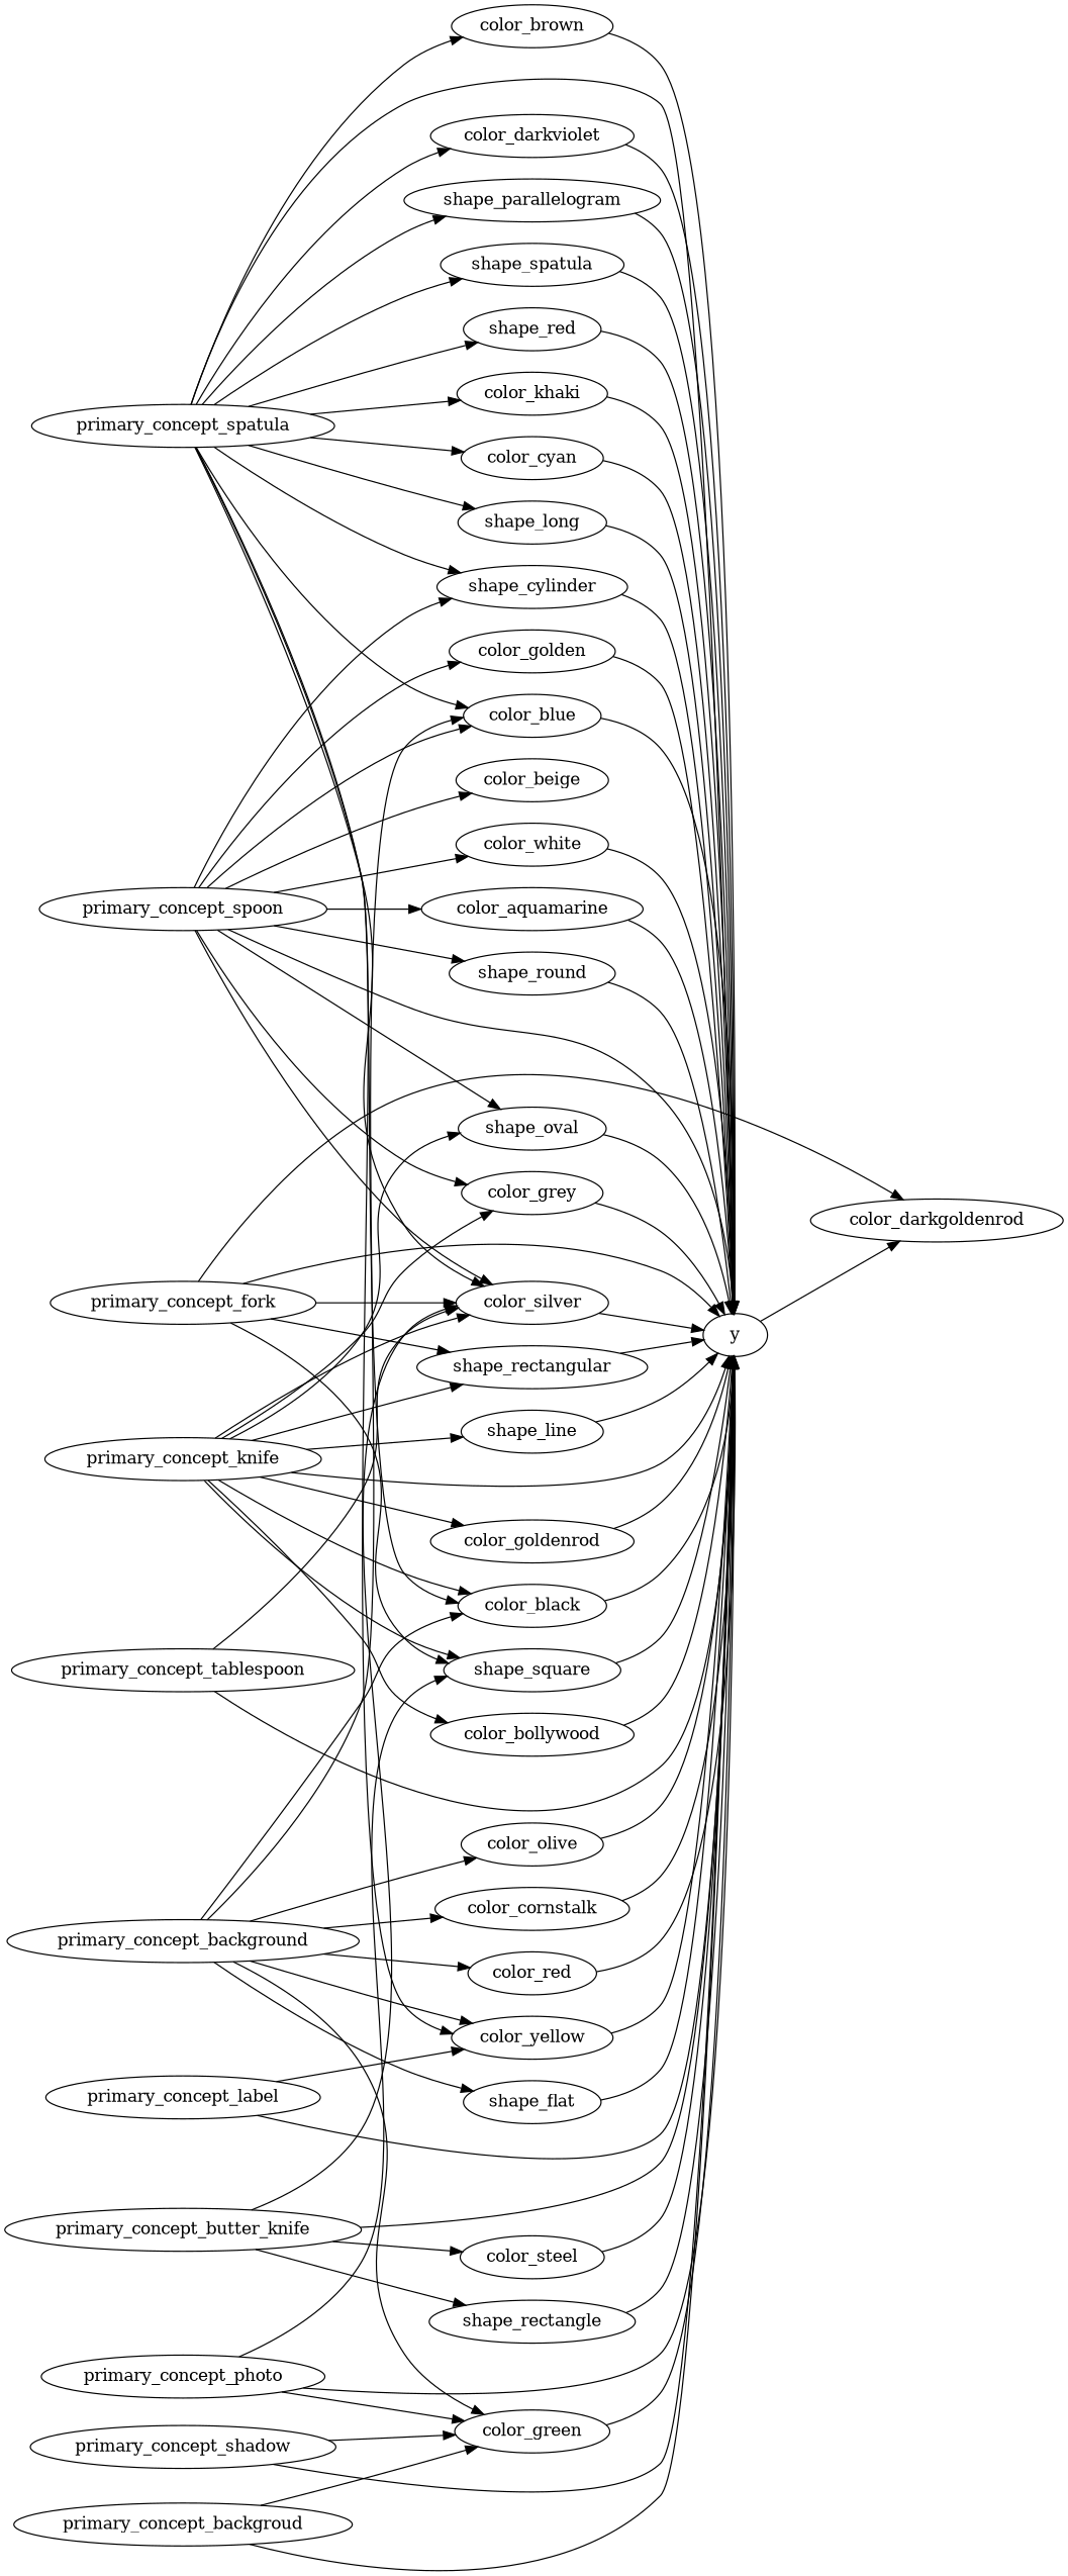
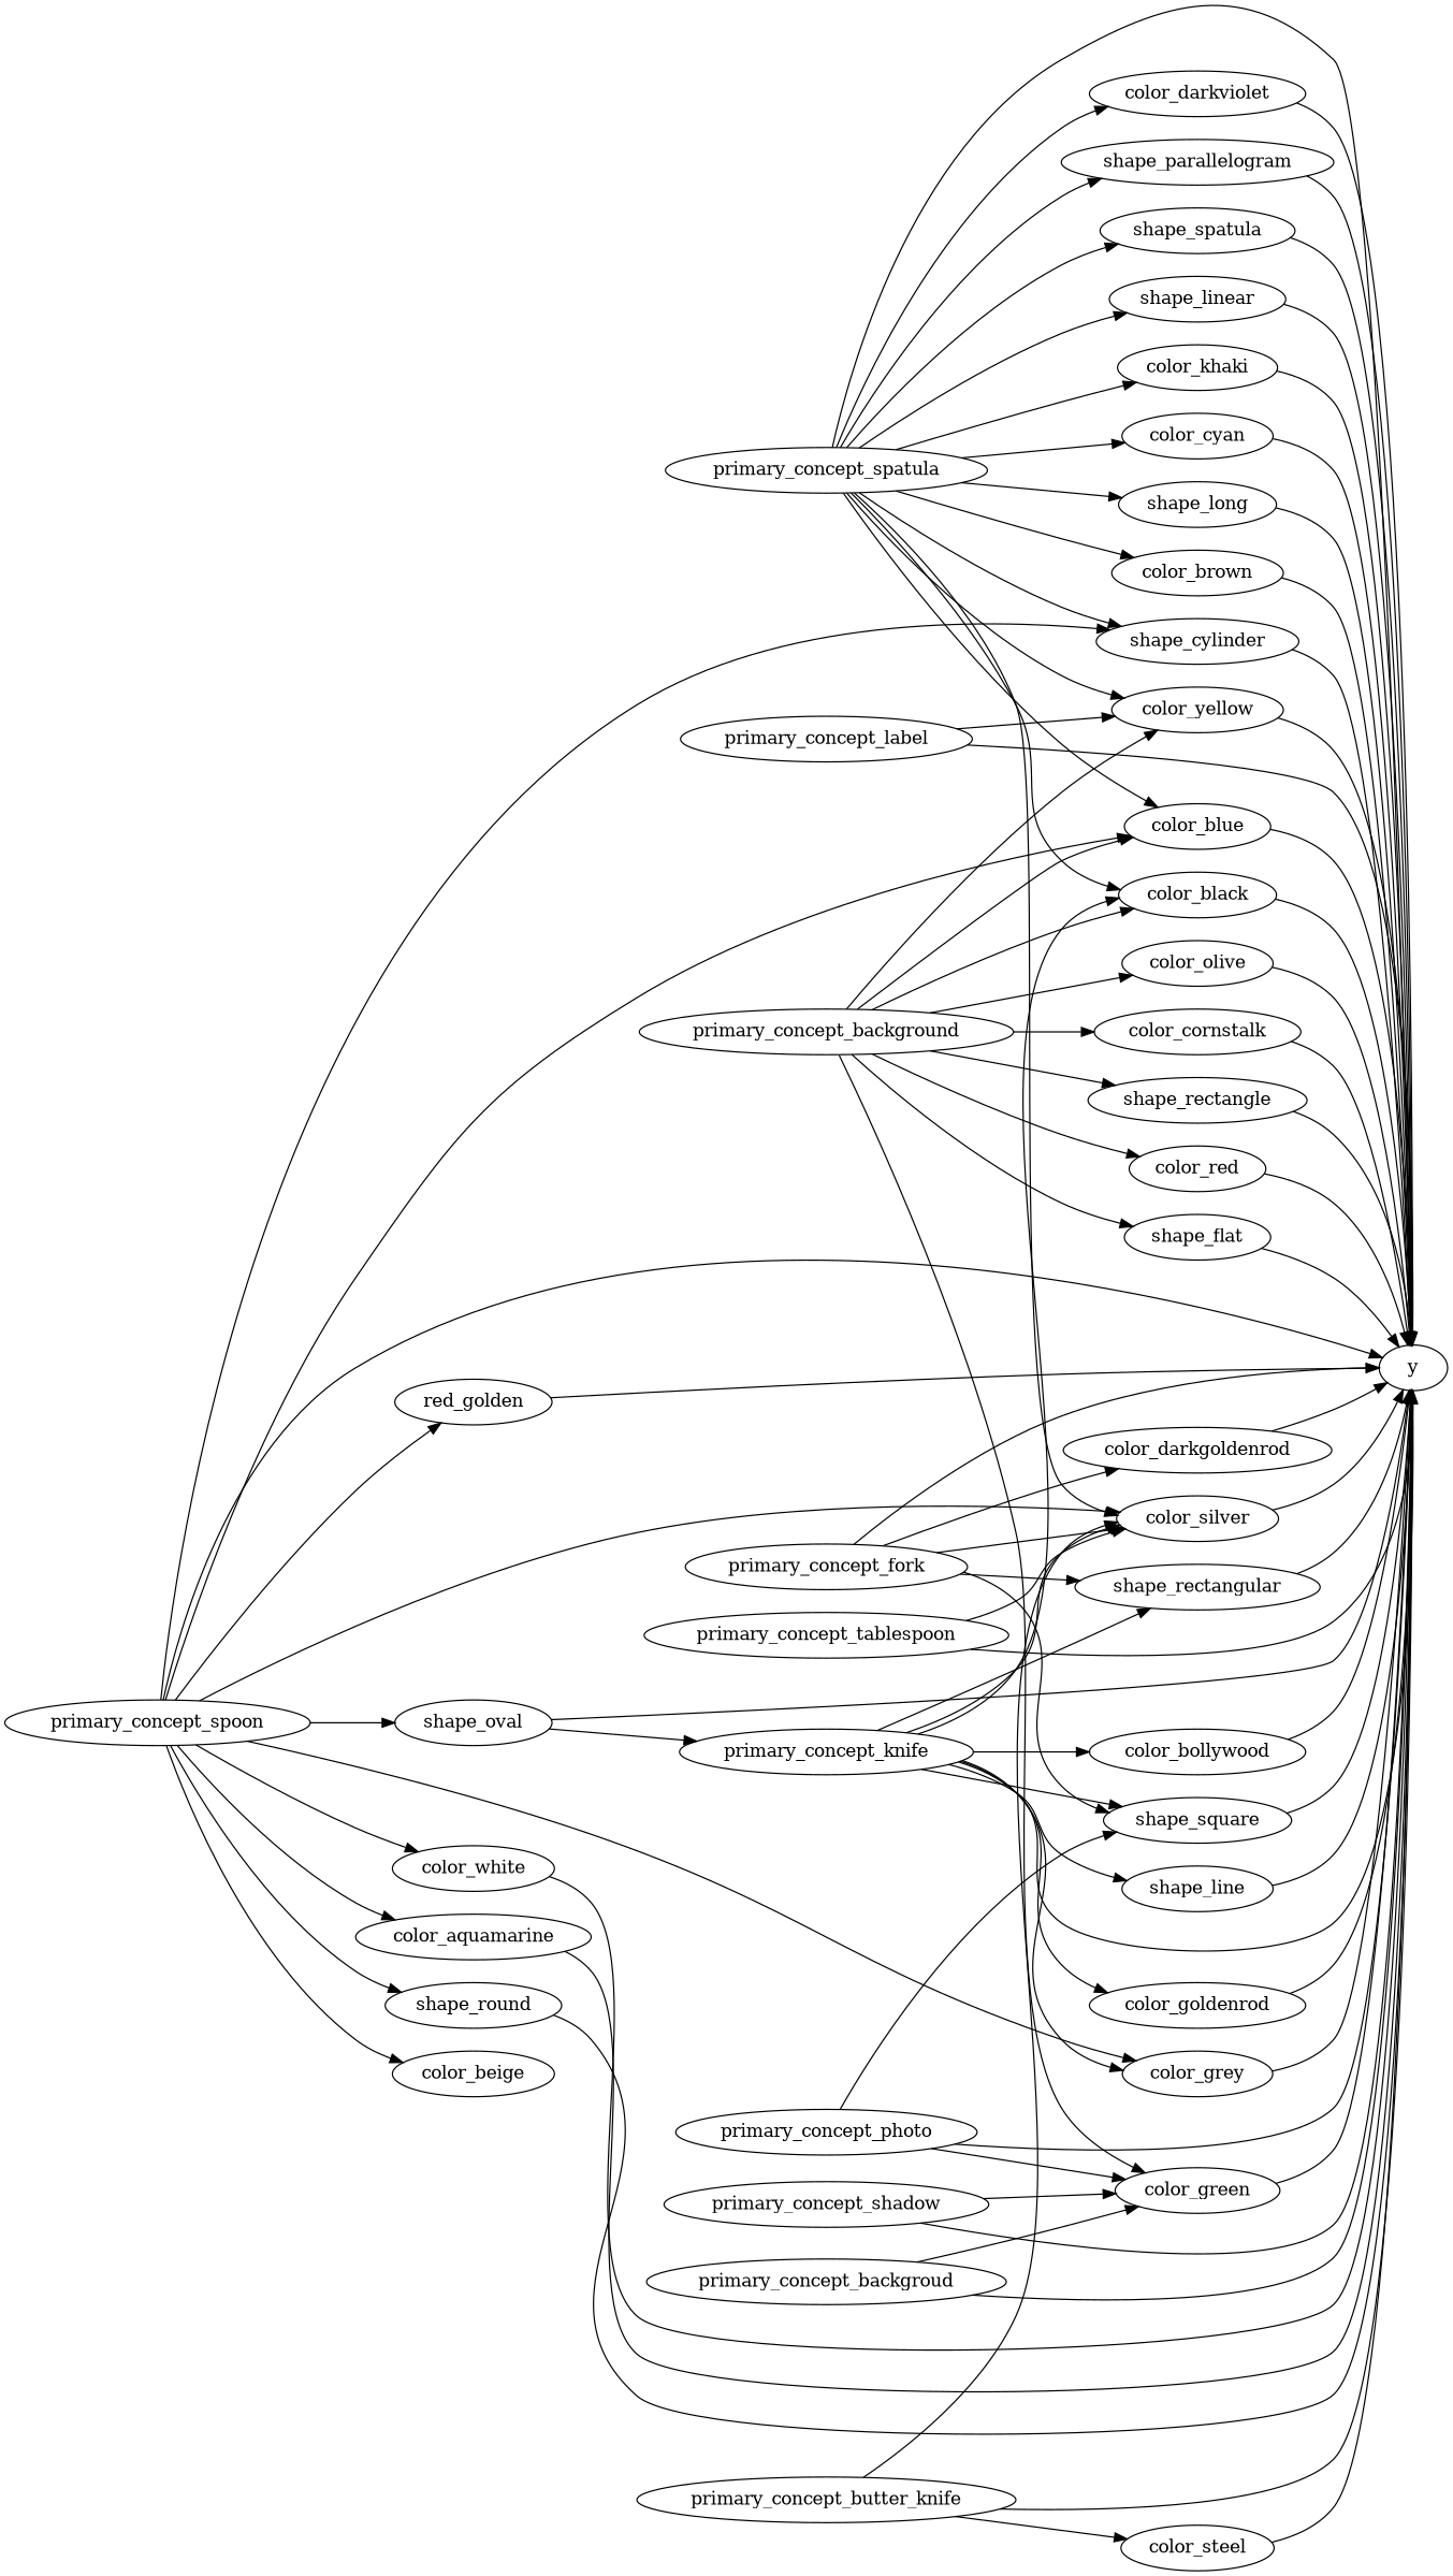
  strict digraph {
    rankdir=LR
    primary_concept_spatula
    y
    color_darkviolet
    color_silver
    color_yellow
    color_black
    color_blue
    shape_parallelogram
    shape_cylinder
    shape_spatula
-   shape_linear [label=shape_red]
+   shape_linear
    color_khaki
    color_cyan
    shape_long
    color_brown
    primary_concept_shadow
    color_green
    primary_concept_background
    color_cornstalk
    shape_rectangle
    color_red
    shape_flat
    color_olive
    primary_concept_fork
    shape_rectangular
    shape_square
    color_darkgoldenrod
    primary_concept_spoon
-   color_golden
+   color_golden [label=red_golden]
    shape_oval
    color_white
    color_grey
    color_aquamarine
    shape_round
    color_beige
    primary_concept_label
    primary_concept_knife
    color_goldenrod
    color_bollywood
    shape_line
    primary_concept_butter_knife
    color_steel
    primary_concept_photo
    primary_concept_backgroud
    primary_concept_tablespoon
    primary_concept_spatula -> y
    primary_concept_spatula -> color_darkviolet
    primary_concept_spatula -> color_silver
    primary_concept_spatula -> color_yellow
    primary_concept_spatula -> color_black
    primary_concept_spatula -> color_blue
    primary_concept_spatula -> shape_parallelogram
    primary_concept_spatula -> shape_cylinder
    primary_concept_spatula -> shape_spatula
    primary_concept_spatula -> shape_linear
    primary_concept_spatula -> color_khaki
    primary_concept_spatula -> color_cyan
    primary_concept_spatula -> shape_long
    primary_concept_spatula -> color_brown
    color_darkviolet -> y
    color_silver -> y
    color_yellow -> y
    color_black -> y
    color_blue -> y
    shape_parallelogram -> y
    shape_cylinder -> y
    shape_spatula -> y
    shape_linear -> y
    color_khaki -> y
    color_cyan -> y
    shape_long -> y
    color_brown -> y
    primary_concept_shadow -> y
    primary_concept_shadow -> color_green
    color_green -> y
    primary_concept_background -> color_yellow
    primary_concept_background -> color_black
    primary_concept_background -> color_blue
    primary_concept_background -> color_green
    primary_concept_background -> color_cornstalk
-   primary_concept_butter_knife -> shape_rectangle
+   primary_concept_background -> shape_rectangle
    primary_concept_background -> color_red
    primary_concept_background -> shape_flat
    primary_concept_background -> color_olive
    color_cornstalk -> y
    shape_rectangle -> y
    color_red -> y
    shape_flat -> y
    color_olive -> y
    primary_concept_fork -> y
    primary_concept_fork -> color_silver
    primary_concept_fork -> shape_rectangular
    primary_concept_fork -> shape_square
    primary_concept_fork -> color_darkgoldenrod
    shape_rectangular -> y
    shape_square -> y
-   y -> color_darkgoldenrod
+   color_darkgoldenrod -> y
    primary_concept_spoon -> y
    primary_concept_spoon -> color_silver
    primary_concept_spoon -> color_blue
    primary_concept_spoon -> shape_cylinder
    primary_concept_spoon -> color_golden
    primary_concept_spoon -> shape_oval
    primary_concept_spoon -> color_white
    primary_concept_spoon -> color_grey
    primary_concept_spoon -> color_aquamarine
    primary_concept_spoon -> shape_round
    primary_concept_spoon -> color_beige
    color_golden -> y
    shape_oval -> y
    color_white -> y
    color_grey -> y
    color_aquamarine -> y
    shape_round -> y
    primary_concept_label -> y
    primary_concept_label -> color_yellow
    primary_concept_knife -> y
    primary_concept_knife -> color_silver
    primary_concept_knife -> color_black
    primary_concept_knife -> shape_rectangular
    primary_concept_knife -> shape_square
-   primary_concept_knife -> shape_oval
+   shape_oval -> primary_concept_knife
    primary_concept_knife -> color_grey
    primary_concept_knife -> color_goldenrod
    primary_concept_knife -> color_bollywood
    primary_concept_knife -> shape_line
    color_goldenrod -> y
    color_bollywood -> y
    shape_line -> y
    primary_concept_butter_knife -> y
    primary_concept_butter_knife -> color_silver
    primary_concept_butter_knife -> color_steel
    color_steel -> y
    primary_concept_photo -> y
    primary_concept_photo -> color_green
    primary_concept_photo -> shape_square
    primary_concept_backgroud -> y
    primary_concept_backgroud -> color_green
    primary_concept_tablespoon -> y
    primary_concept_tablespoon -> color_silver
  }
